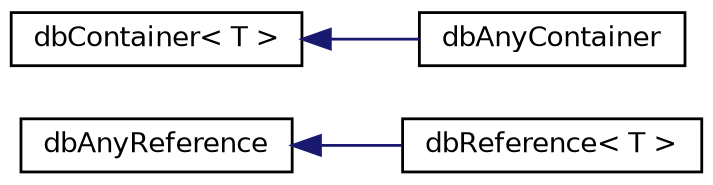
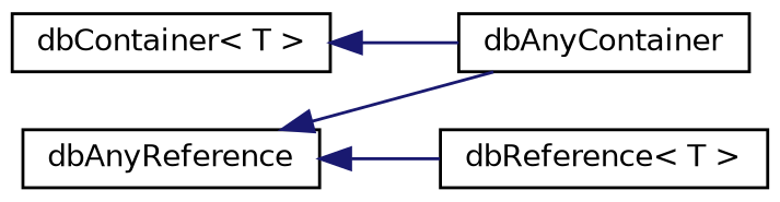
  digraph {
    rankdir=LR
    node [color=black fillcolor=white fontname=Helvetica fontsize=10 shape=record style=filled]
    edge [color=midnightblue dir=back fontname=Helvetica fontsize=10 labelfontname=Helvetica labelfontsize=10 style=solid]
    n1 [height=0.2 label=dbAnyReference width=0.4]
    n2 [height=0.2 label=dbAnyContainer width=0.4]
    n3 [height=0.2 label="dbReference\< T \>" width=0.4]
    n4 [height=0.2 label="dbContainer\< T \>" width=0.4]
+   n1 -> n2
    n1 -> n3
    n4 -> n2
  }
